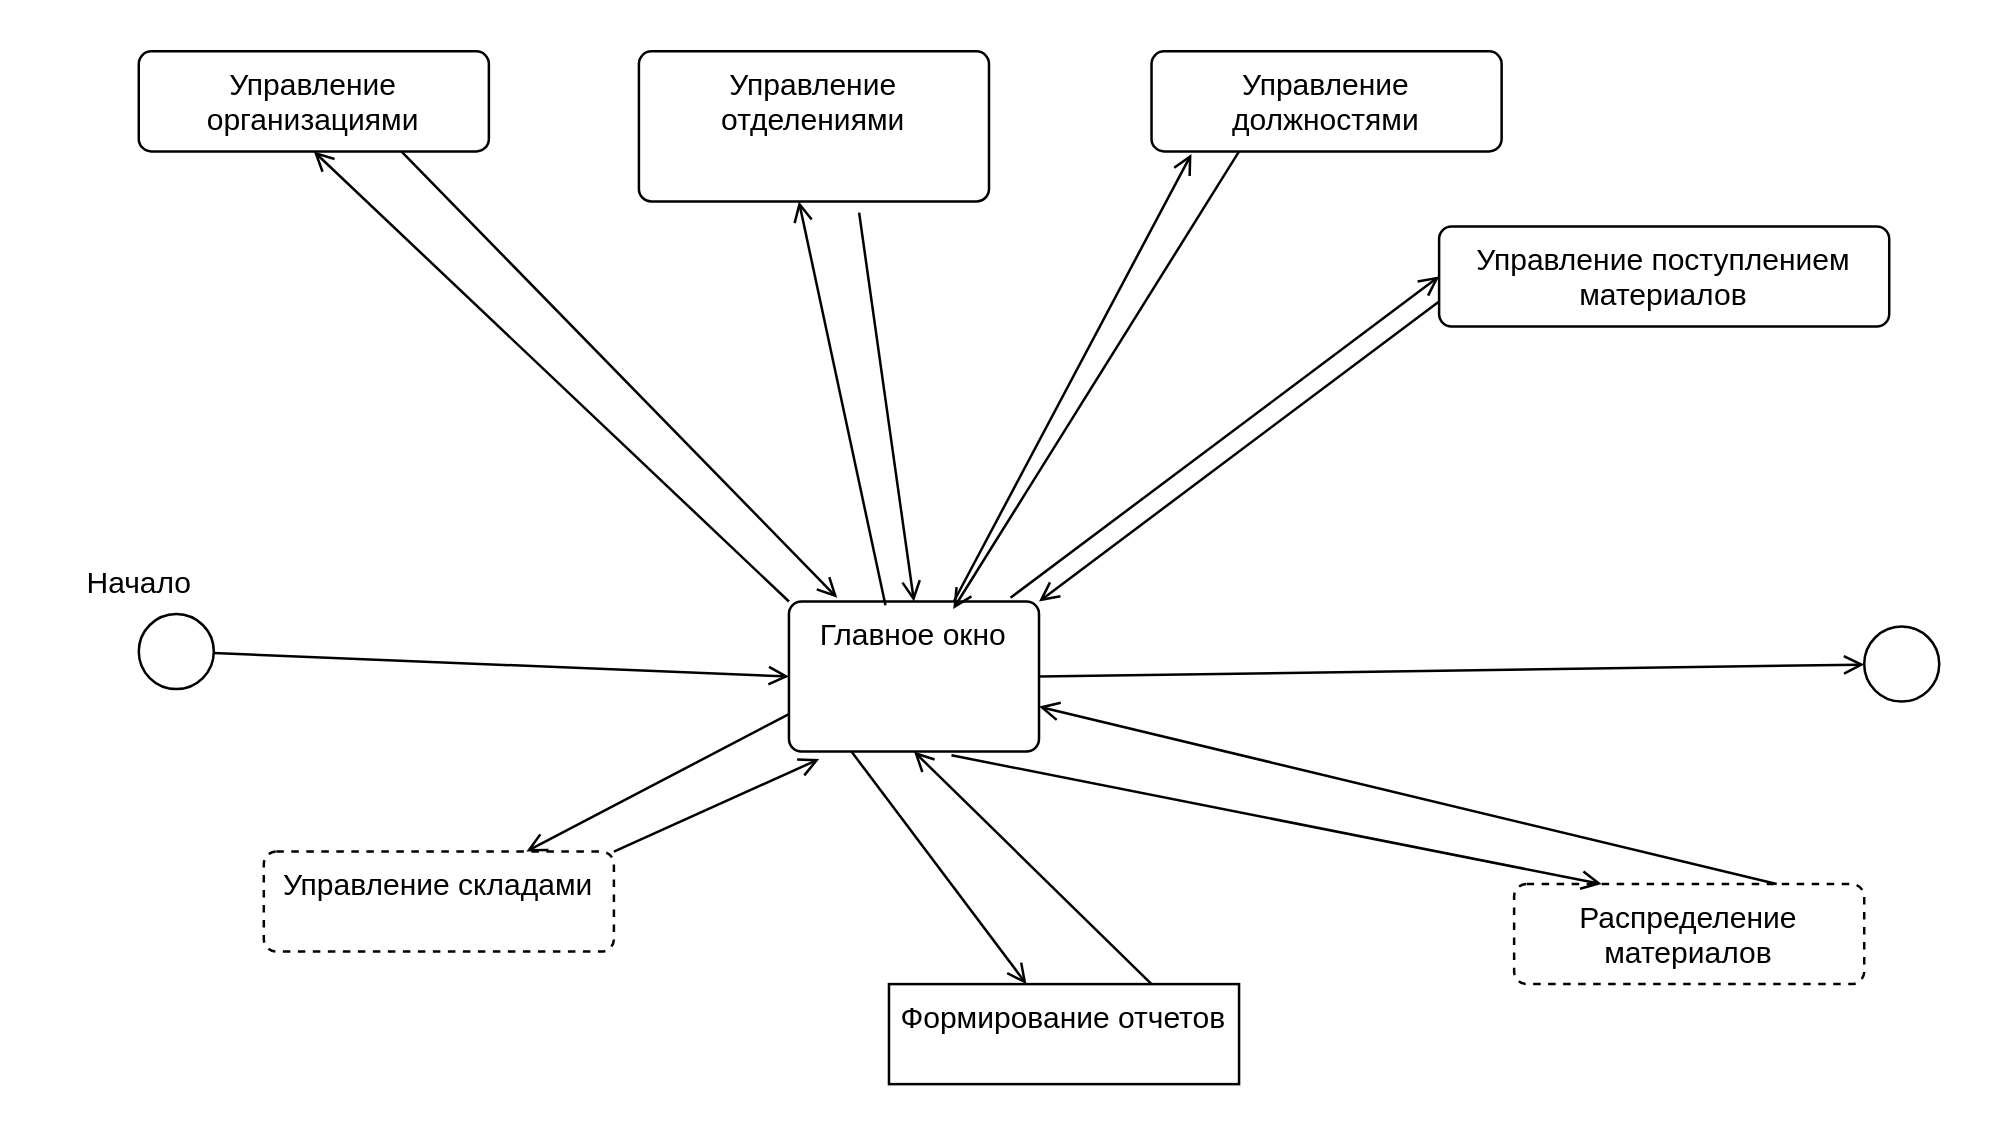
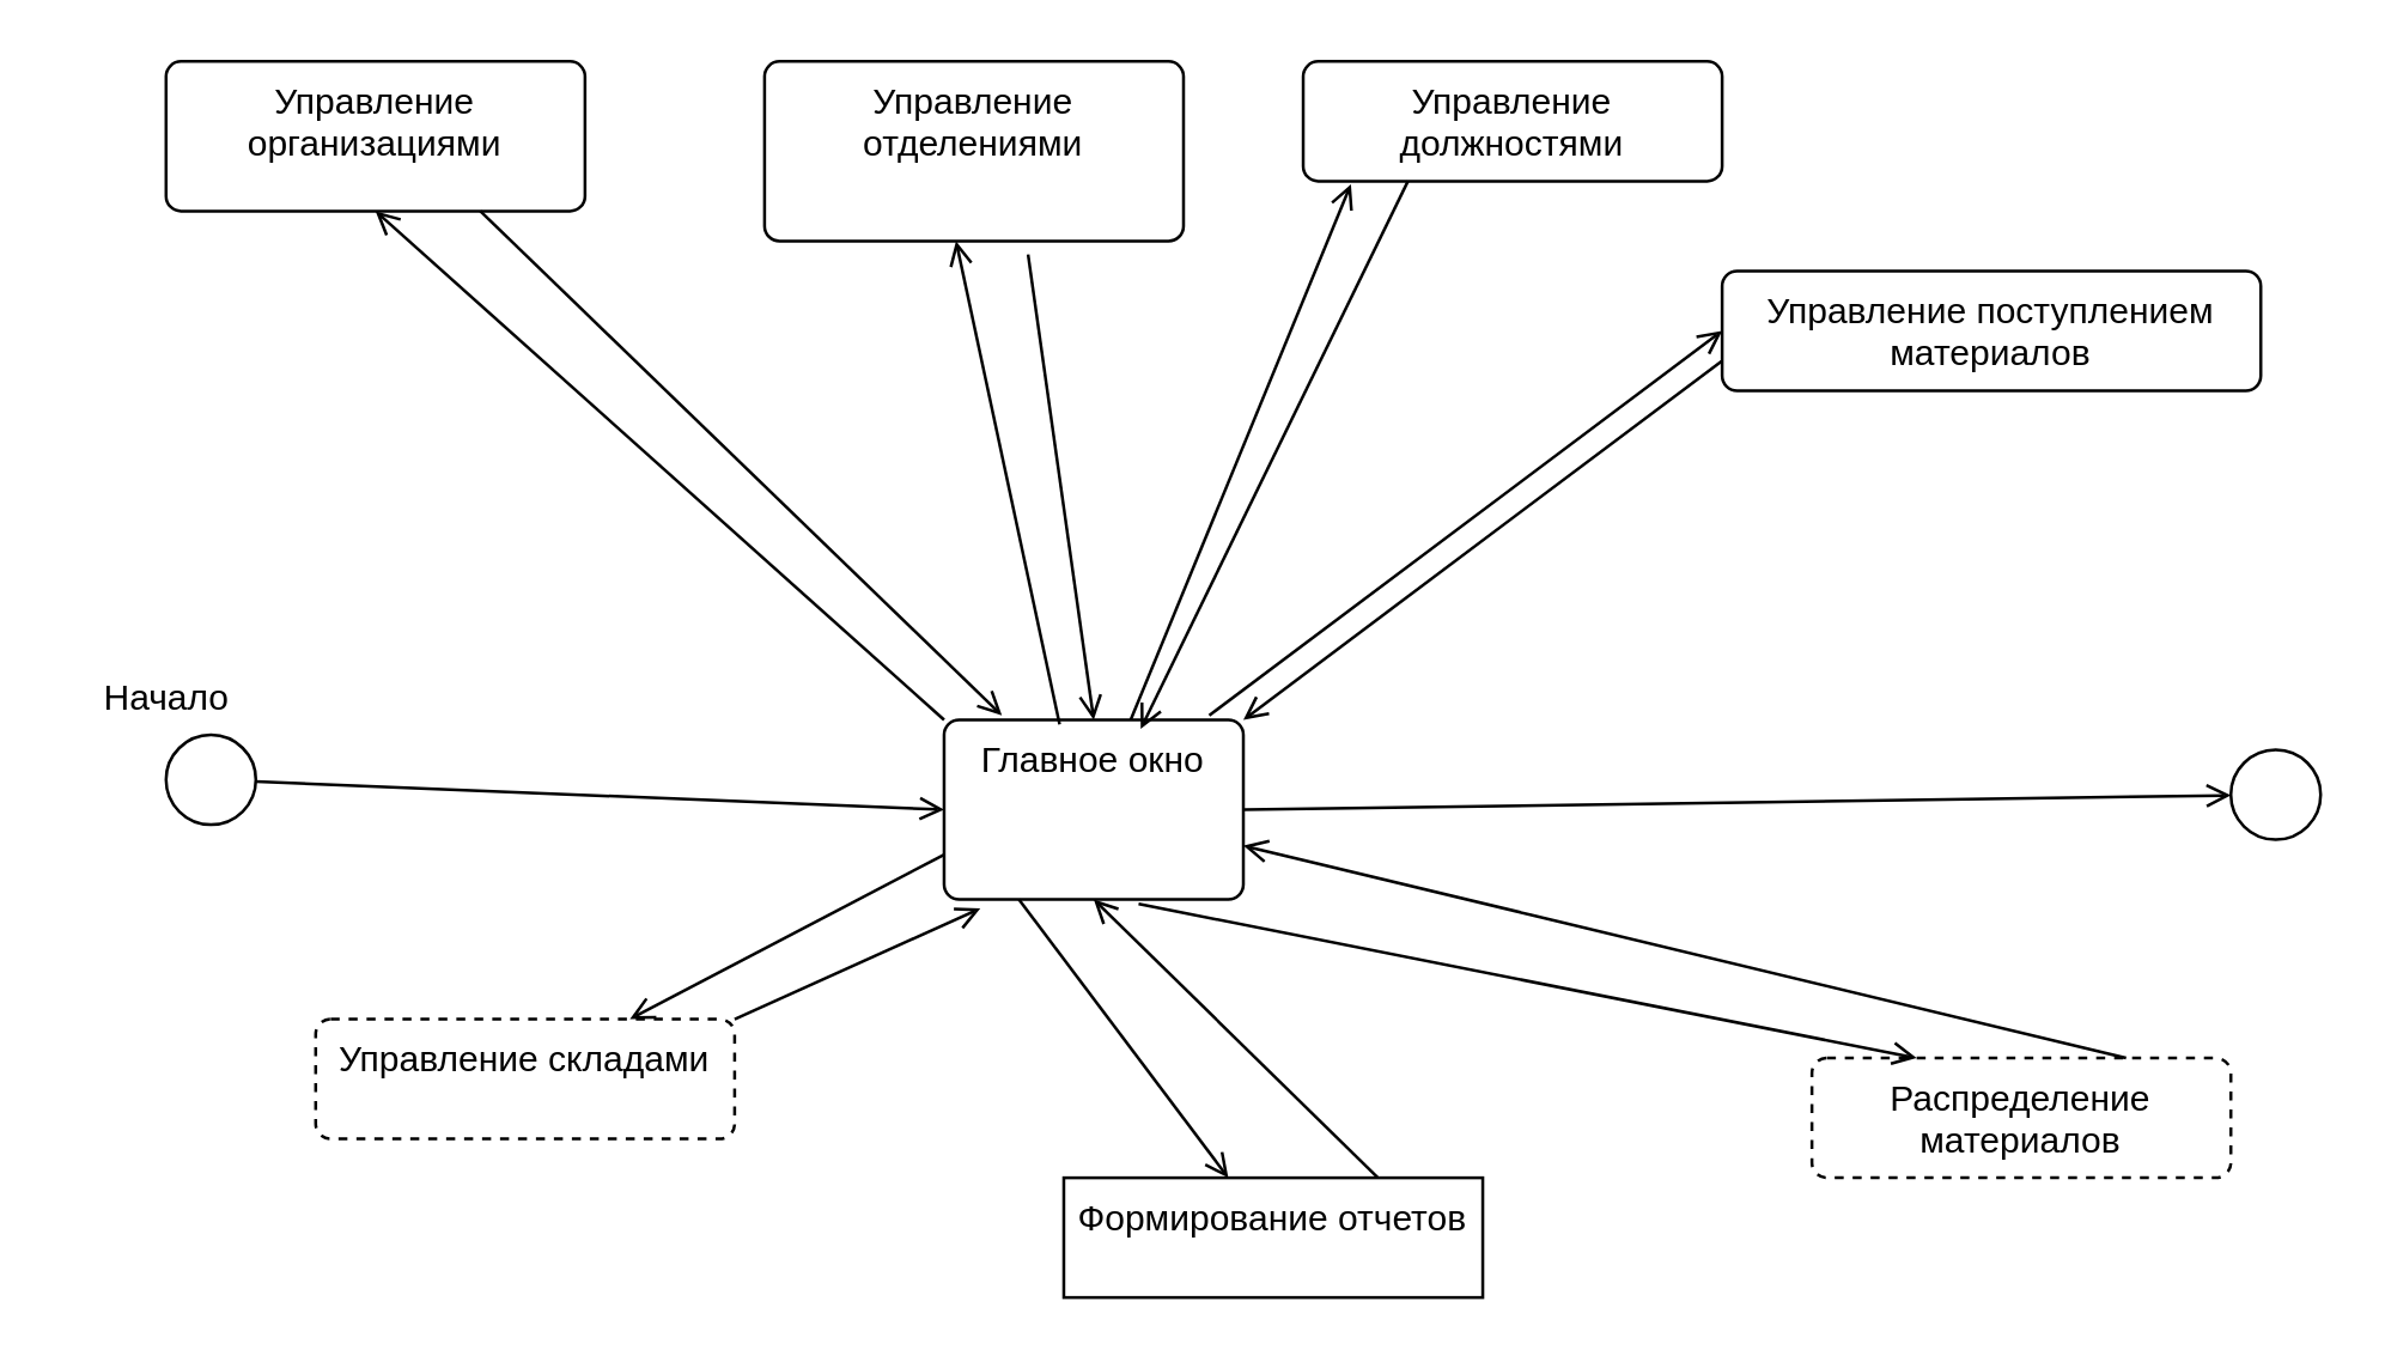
  <mxCell id="0" />
  <mxCell id="1" parent="0" />
  <mxCell id="2" value="" style="ellipse;html=1;" parent="1" vertex="1"><mxGeometry x="55" y="245" width="30" height="30" as="geometry" /></mxCell>
  <mxCell id="3" value="" style="endArrow=open;html=1;rounded=0;align=center;verticalAlign=top;endFill=0;labelBackgroundColor=none;endSize=6;entryX=0;entryY=0.5;entryDx=0;entryDy=0;" parent="1" source="2" target="6" edge="1"><mxGeometry relative="1" as="geometry"><mxPoint x="150" y="235" as="targetPoint" /></mxGeometry></mxCell>
  <mxCell id="4" value="" style="ellipse;html=1;" parent="1" vertex="1"><mxGeometry x="745" y="250" width="30" height="30" as="geometry" /></mxCell>
  <mxCell id="5" value="" style="endArrow=open;html=1;rounded=0;align=center;verticalAlign=top;endFill=0;labelBackgroundColor=none;endSize=6;exitX=1;exitY=0.5;exitDx=0;exitDy=0;" parent="1" source="6" target="4" edge="1"><mxGeometry relative="1" as="geometry"><mxPoint x="735" y="215" as="sourcePoint" /></mxGeometry></mxCell>
  <mxCell id="6" value="Главное окно" style="html=1;align=center;verticalAlign=top;rounded=1;absoluteArcSize=1;arcSize=10;dashed=0;whiteSpace=wrap;" parent="1" vertex="1"><mxGeometry x="315" y="240" width="100" height="60" as="geometry" /></mxCell>
- <mxCell id="7" value="Управление должностями" style="html=1;align=center;verticalAlign=top;rounded=1;absoluteArcSize=1;arcSize=10;dashed=0;whiteSpace=wrap;" parent="1" vertex="1"><mxGeometry x="460" y="20" width="140" height="40" as="geometry" /></mxCell>
+ <mxCell id="7" value="Управление должностями" style="html=1;align=center;verticalAlign=top;rounded=1;absoluteArcSize=1;arcSize=10;dashed=0;whiteSpace=wrap;" parent="1" vertex="1"><mxGeometry x="435" y="20" width="140" height="40" as="geometry" /></mxCell>
  <mxCell id="8" value="Управление отделениями" style="html=1;align=center;verticalAlign=top;rounded=1;absoluteArcSize=1;arcSize=10;dashed=0;whiteSpace=wrap;" parent="1" vertex="1"><mxGeometry x="255" y="20" width="140" height="60" as="geometry" /></mxCell>
- <mxCell id="9" value="Управление организациями" style="html=1;align=center;verticalAlign=top;rounded=1;absoluteArcSize=1;arcSize=10;dashed=0;whiteSpace=wrap;" parent="1" vertex="1"><mxGeometry x="55" y="20" width="140" height="40" as="geometry" /></mxCell>
+ <mxCell id="9" value="Управление организациями" style="html=1;align=center;verticalAlign=top;rounded=1;absoluteArcSize=1;arcSize=10;dashed=0;whiteSpace=wrap;" parent="1" vertex="1"><mxGeometry x="55" y="20" width="140" height="50" as="geometry" /></mxCell>
  <mxCell id="10" value="Распределение материалов" style="html=1;align=center;verticalAlign=top;rounded=1;absoluteArcSize=1;arcSize=10;dashed=1;whiteSpace=wrap;" parent="1" vertex="1"><mxGeometry x="605" y="353" width="140" height="40" as="geometry" /></mxCell>
  <mxCell id="11" value="Формирование отчетов" style="html=1;align=center;verticalAlign=top;absoluteArcSize=1;arcSize=10;dashed=0;whiteSpace=wrap;rounded=0;" parent="1" vertex="1"><mxGeometry x="355" y="393" width="140" height="40" as="geometry" /></mxCell>
  <mxCell id="12" value="Управление складами" style="html=1;align=center;verticalAlign=top;rounded=1;absoluteArcSize=1;arcSize=10;dashed=1;whiteSpace=wrap;" parent="1" vertex="1"><mxGeometry x="105" y="340" width="140" height="40" as="geometry" /></mxCell>
  <mxCell id="13" value="" style="endArrow=open;html=1;rounded=0;align=center;verticalAlign=top;endFill=0;labelBackgroundColor=none;endSize=6;entryX=0.457;entryY=1;entryDx=0;entryDy=0;exitX=0.386;exitY=0.025;exitDx=0;exitDy=0;exitPerimeter=0;entryPerimeter=0;" parent="1" source="6" target="8" edge="1"><mxGeometry relative="1" as="geometry"><mxPoint x="227.5" y="100" as="targetPoint" /><mxPoint x="432.5" y="220" as="sourcePoint" /></mxGeometry></mxCell>
  <mxCell id="14" value="" style="endArrow=open;html=1;rounded=0;align=center;verticalAlign=top;endFill=0;labelBackgroundColor=none;endSize=6;entryX=0.5;entryY=1;entryDx=0;entryDy=0;exitX=0;exitY=0;exitDx=0;exitDy=0;" parent="1" source="6" target="9" edge="1"><mxGeometry relative="1" as="geometry"><mxPoint x="115" y="140" as="targetPoint" /><mxPoint x="320" y="260" as="sourcePoint" /><Array as="points" /></mxGeometry></mxCell>
  <mxCell id="15" value="" style="endArrow=open;html=1;rounded=0;align=center;verticalAlign=top;endFill=0;labelBackgroundColor=none;endSize=6;entryX=0.114;entryY=1.025;entryDx=0;entryDy=0;entryPerimeter=0;" parent="1" source="6" target="7" edge="1"><mxGeometry relative="1" as="geometry"><mxPoint x="256" y="104" as="targetPoint" /><mxPoint x="346" y="250" as="sourcePoint" /></mxGeometry></mxCell>
  <mxCell id="16" value="" style="endArrow=open;html=1;rounded=0;align=center;verticalAlign=top;endFill=0;labelBackgroundColor=none;endSize=6;exitX=0.75;exitY=0;exitDx=0;exitDy=0;" parent="1" source="10" target="6" edge="1"><mxGeometry relative="1" as="geometry"><mxPoint x="411" y="292" as="targetPoint" /><mxPoint x="515" y="460" as="sourcePoint" /><Array as="points" /></mxGeometry></mxCell>
  <mxCell id="17" value="" style="endArrow=open;html=1;rounded=0;align=center;verticalAlign=top;endFill=0;labelBackgroundColor=none;endSize=6;entryX=0.5;entryY=1;entryDx=0;entryDy=0;exitX=0.75;exitY=0;exitDx=0;exitDy=0;" parent="1" source="11" target="6" edge="1"><mxGeometry relative="1" as="geometry"><mxPoint x="395" y="290" as="targetPoint" /><mxPoint x="351" y="440" as="sourcePoint" /><Array as="points" /></mxGeometry></mxCell>
  <mxCell id="18" value="" style="endArrow=open;html=1;rounded=0;align=center;verticalAlign=top;endFill=0;labelBackgroundColor=none;endSize=6;entryX=0.121;entryY=1.05;entryDx=0;entryDy=0;exitX=1;exitY=0;exitDx=0;exitDy=0;entryPerimeter=0;" parent="1" source="12" target="6" edge="1"><mxGeometry relative="1" as="geometry"><mxPoint x="360" y="290" as="targetPoint" /><mxPoint x="245" y="410" as="sourcePoint" /><Array as="points" /></mxGeometry></mxCell>
  <mxCell id="19" value="" style="endArrow=open;html=1;rounded=0;align=center;verticalAlign=top;endFill=0;labelBackgroundColor=none;endSize=6;exitX=0.75;exitY=1;exitDx=0;exitDy=0;entryX=0.193;entryY=-0.025;entryDx=0;entryDy=0;entryPerimeter=0;" parent="1" source="9" target="6" edge="1"><mxGeometry relative="1" as="geometry"><mxPoint x="325" y="240" as="targetPoint" /><mxPoint x="375" y="145" as="sourcePoint" /><Array as="points" /></mxGeometry></mxCell>
  <mxCell id="20" value="" style="endArrow=open;html=1;rounded=0;align=center;verticalAlign=top;endFill=0;labelBackgroundColor=none;endSize=6;exitX=0.629;exitY=1.075;exitDx=0;exitDy=0;entryX=0.5;entryY=0;entryDx=0;entryDy=0;exitPerimeter=0;" parent="1" source="8" target="6" edge="1"><mxGeometry relative="1" as="geometry"><mxPoint x="340" y="253" as="targetPoint" /><mxPoint x="190" y="130" as="sourcePoint" /><Array as="points" /></mxGeometry></mxCell>
  <mxCell id="21" value="" style="endArrow=open;html=1;rounded=0;align=center;verticalAlign=top;endFill=0;labelBackgroundColor=none;endSize=6;exitX=0.25;exitY=1;exitDx=0;exitDy=0;entryX=0.657;entryY=0.05;entryDx=0;entryDy=0;entryPerimeter=0;" parent="1" source="7" target="6" edge="1"><mxGeometry relative="1" as="geometry"><mxPoint x="360" y="250" as="targetPoint" /><mxPoint x="281" y="100" as="sourcePoint" /><Array as="points" /></mxGeometry></mxCell>
  <mxCell id="22" value="" style="endArrow=open;html=1;rounded=0;align=center;verticalAlign=top;endFill=0;labelBackgroundColor=none;endSize=6;exitX=0.65;exitY=1.025;exitDx=0;exitDy=0;exitPerimeter=0;entryX=0.25;entryY=0;entryDx=0;entryDy=0;" parent="1" source="6" target="10" edge="1"><mxGeometry relative="1" as="geometry"><mxPoint x="492" y="461" as="targetPoint" /><mxPoint x="403" y="291" as="sourcePoint" /><Array as="points" /></mxGeometry></mxCell>
  <mxCell id="23" value="" style="endArrow=open;html=1;rounded=0;align=center;verticalAlign=top;endFill=0;labelBackgroundColor=none;endSize=6;exitX=0.25;exitY=1;exitDx=0;exitDy=0;" parent="1" source="6" target="11" edge="1"><mxGeometry relative="1" as="geometry"><mxPoint x="327" y="442" as="targetPoint" /><mxPoint x="385" y="295" as="sourcePoint" /><Array as="points" /></mxGeometry></mxCell>
  <mxCell id="24" value="" style="endArrow=open;html=1;rounded=0;align=center;verticalAlign=top;endFill=0;labelBackgroundColor=none;endSize=6;exitX=0;exitY=0.75;exitDx=0;exitDy=0;entryX=0.75;entryY=0;entryDx=0;entryDy=0;" parent="1" source="6" target="12" edge="1"><mxGeometry relative="1" as="geometry"><mxPoint x="199" y="410" as="targetPoint" /><mxPoint x="345" y="290" as="sourcePoint" /><Array as="points" /></mxGeometry></mxCell>
  <mxCell id="25" value="Начало" style="text;html=1;align=center;verticalAlign=middle;resizable=0;points=[];autosize=1;strokeColor=none;fillColor=none;" parent="1" vertex="1"><mxGeometry x="20" y="218" width="70" height="30" as="geometry" /></mxCell>
  <mxCell id="26" value="Управление поступлением материалов" style="html=1;align=center;verticalAlign=top;rounded=1;absoluteArcSize=1;arcSize=10;dashed=0;whiteSpace=wrap;" vertex="1" parent="1"><mxGeometry x="575" y="90" width="180" height="40" as="geometry" /></mxCell>
  <mxCell id="27" value="" style="endArrow=open;html=1;rounded=0;align=center;verticalAlign=top;endFill=0;labelBackgroundColor=none;endSize=6;entryX=0;entryY=0.5;entryDx=0;entryDy=0;exitX=0.886;exitY=-0.025;exitDx=0;exitDy=0;exitPerimeter=0;" edge="1" parent="1" source="6" target="26"><mxGeometry relative="1" as="geometry"><mxPoint x="461" y="71" as="targetPoint" /><mxPoint x="402" y="250" as="sourcePoint" /></mxGeometry></mxCell>
  <mxCell id="28" value="" style="endArrow=open;html=1;rounded=0;align=center;verticalAlign=top;endFill=0;labelBackgroundColor=none;endSize=6;exitX=0;exitY=0.75;exitDx=0;exitDy=0;entryX=1;entryY=0;entryDx=0;entryDy=0;" edge="1" parent="1" source="26" target="6"><mxGeometry relative="1" as="geometry"><mxPoint x="417" y="252" as="targetPoint" /><mxPoint x="480" y="70" as="sourcePoint" /><Array as="points" /></mxGeometry></mxCell>
